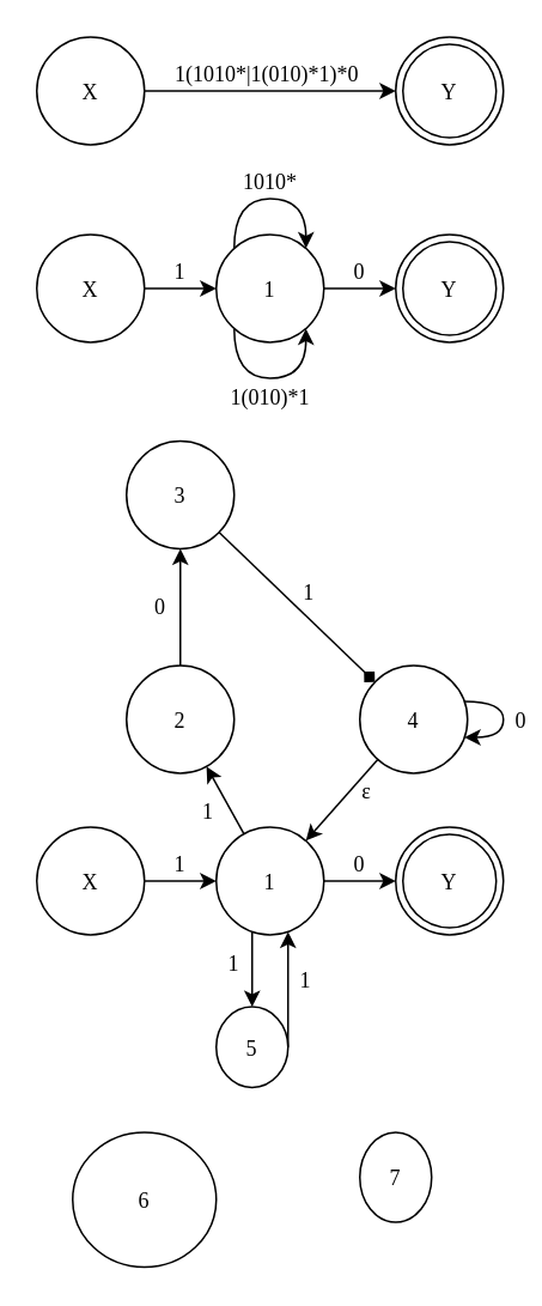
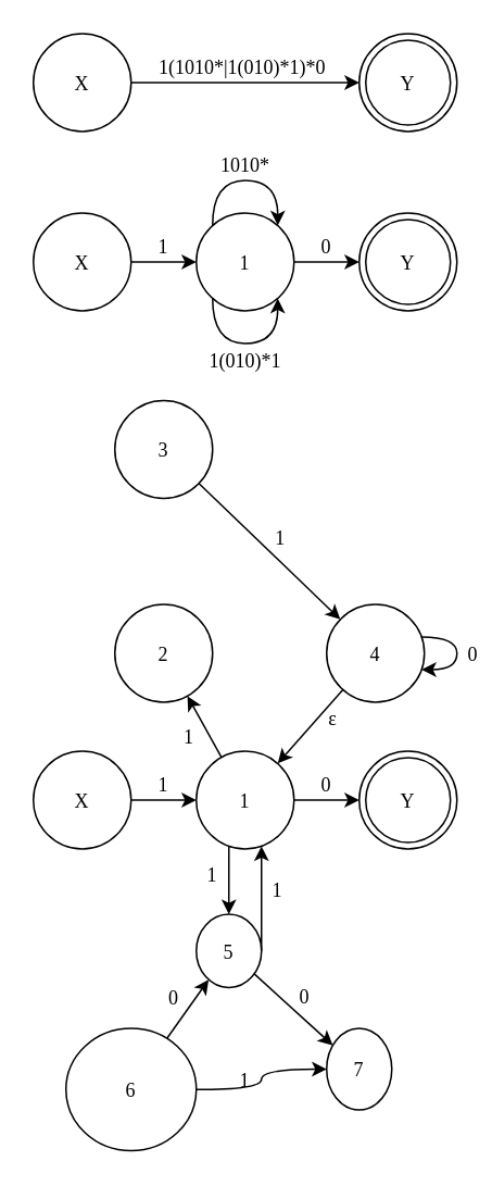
  <mxCell id="0" />
  <mxCell id="1" parent="0" />
  <mxCell id="2" value="1(1010*|1(010)*1)*0 " style="edgeStyle=orthogonalEdgeStyle;rounded=0;orthogonalLoop=1;jettySize=auto;fontFamily=Times New Roman;labelBackgroundColor=none;fontSize=12;" parent="1" source="3" target="4" edge="1"><mxGeometry y="10" relative="1" as="geometry"><mxPoint as="offset" /></mxGeometry></mxCell>
  <mxCell id="3" value="X" style="shape=ellipse;dashed=0;whitespace=wrap;aspect=fixed;perimeter=ellipsePerimeter;fontFamily=Times New Roman;labelBackgroundColor=none;fontSize=12;" parent="1" vertex="1"><mxGeometry x="20" y="20" width="60" height="60" as="geometry" /></mxCell>
  <mxCell id="4" value="Y" style="ellipse;shape=doubleEllipse;dashed=0;whitespace=wrap;aspect=fixed;fontFamily=Times New Roman;labelBackgroundColor=none;fontSize=12;" parent="1" vertex="1"><mxGeometry x="220" y="20" width="60" height="60" as="geometry" /></mxCell>
  <mxCell id="5" value="1" style="edgeStyle=orthogonalEdgeStyle;rounded=0;orthogonalLoop=1;jettySize=auto;fontFamily=Times New Roman;labelBackgroundColor=none;fontSize=12;" parent="1" source="6" target="8" edge="1"><mxGeometry y="10" relative="1" as="geometry"><mxPoint x="20" y="160" as="targetPoint" /><mxPoint as="offset" /></mxGeometry></mxCell>
  <mxCell id="6" value="X" style="shape=ellipse;dashed=0;whitespace=wrap;aspect=fixed;perimeter=ellipsePerimeter;fontFamily=Times New Roman;labelBackgroundColor=none;fontSize=12;" parent="1" vertex="1"><mxGeometry x="20" y="130" width="60" height="60" as="geometry" /></mxCell>
  <mxCell id="7" value="Y" style="ellipse;shape=doubleEllipse;dashed=0;whitespace=wrap;aspect=fixed;fontFamily=Times New Roman;labelBackgroundColor=none;fontSize=12;" parent="1" vertex="1"><mxGeometry x="220" y="130" width="60" height="60" as="geometry" /></mxCell>
  <mxCell id="8" value="1" style="shape=ellipse;dashed=0;whitespace=wrap;aspect=fixed;perimeter=ellipsePerimeter;fontFamily=Times New Roman;labelBackgroundColor=none;fontSize=12;" parent="1" vertex="1"><mxGeometry x="120" y="130" width="60" height="60" as="geometry" /></mxCell>
  <mxCell id="9" value="0" style="edgeStyle=orthogonalEdgeStyle;rounded=0;orthogonalLoop=1;jettySize=auto;fontFamily=Times New Roman;labelBackgroundColor=none;fontSize=12;" parent="1" source="8" target="7" edge="1"><mxGeometry y="10" relative="1" as="geometry"><mxPoint x="280" y="160" as="sourcePoint" /><mxPoint as="offset" /></mxGeometry></mxCell>
  <mxCell id="10" value="1010*" style="edgeStyle=orthogonalEdgeStyle;rounded=0;orthogonalLoop=1;jettySize=auto;curved=1;fontFamily=Times New Roman;labelBackgroundColor=none;fontSize=12;" parent="1" source="8" target="8" edge="1"><mxGeometry y="10" relative="1" as="geometry"><Array as="points"><mxPoint x="130" y="110" /></Array><mxPoint as="offset" /></mxGeometry></mxCell>
  <mxCell id="11" value="1(010)*1" style="edgeStyle=orthogonalEdgeStyle;curved=1;rounded=0;orthogonalLoop=1;jettySize=auto;fontFamily=Times New Roman;labelBackgroundColor=none;fontSize=12;" parent="1" source="8" target="8" edge="1"><mxGeometry y="-10" relative="1" as="geometry"><Array as="points"><mxPoint x="130" y="210" /></Array><mxPoint as="offset" /></mxGeometry></mxCell>
  <mxCell id="12" value="1" style="edgeStyle=orthogonalEdgeStyle;rounded=0;orthogonalLoop=1;jettySize=auto;fontFamily=Times New Roman;labelBackgroundColor=none;fontSize=12;" parent="1" source="13" target="18" edge="1"><mxGeometry y="10" relative="1" as="geometry"><mxPoint as="offset" /></mxGeometry></mxCell>
  <mxCell id="13" value="X" style="shape=ellipse;dashed=0;whitespace=wrap;aspect=fixed;perimeter=ellipsePerimeter;fontFamily=Times New Roman;labelBackgroundColor=none;fontSize=12;" parent="1" vertex="1"><mxGeometry x="20" y="460" width="60" height="60" as="geometry" /></mxCell>
  <mxCell id="14" value="Y" style="ellipse;shape=doubleEllipse;dashed=0;whitespace=wrap;aspect=fixed;fontFamily=Times New Roman;labelBackgroundColor=none;fontSize=12;" parent="1" vertex="1"><mxGeometry x="220" y="460" width="60" height="60" as="geometry" /></mxCell>
  <mxCell id="15" value="0" style="edgeStyle=orthogonalEdgeStyle;rounded=0;orthogonalLoop=1;jettySize=auto;fontFamily=Times New Roman;labelBackgroundColor=none;fontSize=12;" parent="1" source="18" target="14" edge="1"><mxGeometry y="10" relative="1" as="geometry"><mxPoint x="220" y="490" as="targetPoint" /><mxPoint as="offset" /></mxGeometry></mxCell>
  <mxCell id="16" value="1" style="rounded=0;orthogonalLoop=1;jettySize=auto;fontFamily=Times New Roman;labelBackgroundColor=none;fontSize=12;" parent="1" source="18" target="20" edge="1"><mxGeometry x="-0.027" y="11" relative="1" as="geometry"><mxPoint as="offset" /></mxGeometry></mxCell>
  <mxCell id="17" value="1" style="edgeStyle=orthogonalEdgeStyle;curved=1;rounded=0;orthogonalLoop=1;jettySize=auto;fontFamily=Times New Roman;labelBackgroundColor=none;fontSize=12;" parent="1" source="18" target="30" edge="1"><mxGeometry x="-0.187" y="-10" relative="1" as="geometry"><Array as="points"><mxPoint x="140" y="550" /><mxPoint x="140" y="550" /></Array><mxPoint as="offset" /></mxGeometry></mxCell>
  <mxCell id="18" value="1" style="shape=ellipse;dashed=0;whitespace=wrap;aspect=fixed;perimeter=ellipsePerimeter;fontFamily=Times New Roman;labelBackgroundColor=none;fontSize=12;" parent="1" vertex="1"><mxGeometry x="120" y="460" width="60" height="60" as="geometry" /></mxCell>
- <mxCell id="19" value="0" style="edgeStyle=none;rounded=0;orthogonalLoop=1;jettySize=auto;fontFamily=Times New Roman;labelBackgroundColor=none;fontSize=12;" parent="1" source="20" target="22" edge="1"><mxGeometry x="0.027" y="11" relative="1" as="geometry"><mxPoint as="offset" /></mxGeometry></mxCell>
  <mxCell id="20" value="2" style="shape=ellipse;dashed=0;whitespace=wrap;aspect=fixed;perimeter=ellipsePerimeter;fontFamily=Times New Roman;labelBackgroundColor=none;fontSize=12;" parent="1" vertex="1"><mxGeometry x="70" y="370" width="60" height="60" as="geometry" /></mxCell>
- <mxCell id="21" value="1" style="edgeStyle=none;rounded=0;orthogonalLoop=1;jettySize=auto;fontFamily=Times New Roman;labelBackgroundColor=none;fontSize=12;endArrow=diamond;" parent="1" source="22" target="24" edge="1"><mxGeometry x="-0.027" y="11" relative="1" as="geometry"><mxPoint as="offset" /></mxGeometry></mxCell>
+ <mxCell id="21" value="1" style="edgeStyle=none;rounded=0;orthogonalLoop=1;jettySize=auto;fontFamily=Times New Roman;labelBackgroundColor=none;fontSize=12;" parent="1" source="22" target="24" edge="1"><mxGeometry x="-0.027" y="11" relative="1" as="geometry"><mxPoint as="offset" /></mxGeometry></mxCell>
  <mxCell id="22" value="3" style="shape=ellipse;dashed=0;whitespace=wrap;aspect=fixed;perimeter=ellipsePerimeter;fontFamily=Times New Roman;labelBackgroundColor=none;fontSize=12;" parent="1" vertex="1"><mxGeometry x="70" y="245" width="60" height="60" as="geometry" /></mxCell>
  <mxCell id="23" value="ε" style="edgeStyle=none;rounded=0;orthogonalLoop=1;jettySize=auto;fontFamily=Times New Roman;labelBackgroundColor=none;fontSize=12;" parent="1" source="24" target="18" edge="1"><mxGeometry x="-0.45" y="7" relative="1" as="geometry"><mxPoint as="offset" /></mxGeometry></mxCell>
  <mxCell id="24" value="4" style="shape=ellipse;dashed=0;whitespace=wrap;aspect=fixed;perimeter=ellipsePerimeter;fontFamily=Times New Roman;labelBackgroundColor=none;fontSize=12;" parent="1" vertex="1"><mxGeometry x="200" y="370" width="60" height="60" as="geometry" /></mxCell>
  <mxCell id="25" value="0" style="edgeStyle=orthogonalEdgeStyle;rounded=0;orthogonalLoop=1;jettySize=auto;fontFamily=Times New Roman;curved=1;labelBackgroundColor=none;fontSize=12;" parent="1" source="24" target="24" edge="1"><mxGeometry y="10" relative="1" as="geometry"><mxPoint as="offset" /></mxGeometry></mxCell>
+ <mxCell id="26" value="0" style="edgeStyle=none;rounded=0;orthogonalLoop=1;jettySize=auto;fontFamily=Times New Roman;labelBackgroundColor=none;fontSize=12;" parent="1" source="27" target="30" edge="1"><mxGeometry x="0.027" y="11" relative="1" as="geometry"><mxPoint as="offset" /></mxGeometry></mxCell>
  <mxCell id="27" value="6" style="shape=ellipse;dashed=0;whitespace=wrap;aspect=fixed;perimeter=ellipsePerimeter;fontFamily=Times New Roman;labelBackgroundColor=none;fontSize=12;" parent="1" vertex="1"><mxGeometry x="40" y="630" width="80" height="75" as="geometry" /></mxCell>
+ <mxCell id="28" value="0" style="edgeStyle=none;rounded=0;orthogonalLoop=1;jettySize=auto;fontFamily=Times New Roman;labelBackgroundColor=none;fontSize=12;" parent="1" source="30" target="31" edge="1"><mxGeometry x="-0.027" y="11" relative="1" as="geometry"><mxPoint as="offset" /></mxGeometry></mxCell>
  <mxCell id="29" value="1" style="edgeStyle=orthogonalEdgeStyle;curved=1;rounded=0;orthogonalLoop=1;jettySize=auto;fontFamily=Times New Roman;labelBackgroundColor=none;fontSize=12;" parent="1" source="30" target="18" edge="1"><mxGeometry x="0.187" y="-10" relative="1" as="geometry"><Array as="points"><mxPoint x="160" y="550" /><mxPoint x="160" y="550" /></Array><mxPoint as="offset" /></mxGeometry></mxCell>
  <mxCell id="30" value="5" style="shape=ellipse;dashed=0;whitespace=wrap;aspect=fixed;perimeter=ellipsePerimeter;fontFamily=Times New Roman;labelBackgroundColor=none;fontSize=12;" parent="1" vertex="1"><mxGeometry x="120" y="560" width="40" height="45" as="geometry" /></mxCell>
  <mxCell id="31" value="7" style="shape=ellipse;dashed=0;whitespace=wrap;aspect=fixed;perimeter=ellipsePerimeter;fontFamily=Times New Roman;labelBackgroundColor=none;fontSize=12;" parent="1" vertex="1"><mxGeometry x="200" y="630" width="40" height="50" as="geometry" /></mxCell>
+ <mxCell id="32" value="1" style="edgeStyle=orthogonalEdgeStyle;rounded=0;orthogonalLoop=1;jettySize=auto;fontFamily=Times New Roman;curved=1;labelBackgroundColor=none;fontSize=12;" parent="1" source="27" target="31" edge="1"><mxGeometry y="10" relative="1" as="geometry"><mxPoint as="offset" /></mxGeometry></mxCell>
